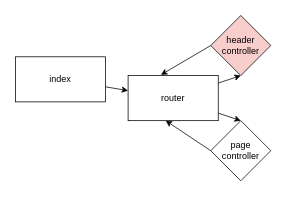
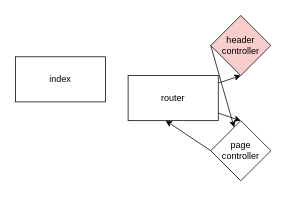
  <mxCell id="0" />
  <mxCell id="1" parent="0" />
- <mxCell id="2" value="" style="edgeStyle=none;html=1;" edge="1" parent="1" source="3" target="6"><mxGeometry relative="1" as="geometry" /></mxCell>
  <mxCell id="3" value="index" style="rounded=0;whiteSpace=wrap;html=1;" vertex="1" parent="1"><mxGeometry x="20" y="75" width="120" height="60" as="geometry" /></mxCell>
  <mxCell id="4" value="" style="edgeStyle=none;html=1;entryX=0;entryY=1;entryDx=0;entryDy=0;" edge="1" parent="1" source="6"><mxGeometry relative="1" as="geometry"><mxPoint x="320" y="100" as="targetPoint" /></mxGeometry></mxCell>
  <mxCell id="5" value="" style="edgeStyle=none;html=1;entryX=0;entryY=0;entryDx=0;entryDy=0;" edge="1" parent="1" source="6"><mxGeometry relative="1" as="geometry"><mxPoint x="320" y="160" as="targetPoint" /></mxGeometry></mxCell>
  <mxCell id="6" value="router" style="rounded=0;whiteSpace=wrap;html=1;" vertex="1" parent="1"><mxGeometry x="170" y="100" width="120" height="60" as="geometry" /></mxCell>
  <mxCell id="7" value="header&lt;br&gt;controller" style="rhombus;whiteSpace=wrap;html=1;fillColor=#f8cecc;" vertex="1" parent="1"><mxGeometry x="280" y="20" width="80" height="80" as="geometry" /></mxCell>
  <mxCell id="8" value="page&lt;br&gt;controller" style="rhombus;whiteSpace=wrap;html=1;" vertex="1" parent="1"><mxGeometry x="280" y="160" width="80" height="80" as="geometry" /></mxCell>
- <mxCell id="9" value="" style="endArrow=classic;html=1;exitX=0;exitY=0.5;exitDx=0;exitDy=0;entryX=0.364;entryY=-0.017;entryDx=0;entryDy=0;entryPerimeter=0;" edge="1" parent="1" source="7" target="6"><mxGeometry width="50" height="50" relative="1" as="geometry"><mxPoint x="300" y="130" as="sourcePoint" /><mxPoint x="350" y="80" as="targetPoint" /></mxGeometry></mxCell>
+ <mxCell id="9" value="" style="endArrow=classic;html=1;exitX=0;exitY=0.5;exitDx=0;exitDy=0;" edge="1" parent="1" source="7" target="8"><mxGeometry width="50" height="50" relative="1" as="geometry"><mxPoint x="300" y="130" as="sourcePoint" /><mxPoint x="350" y="80" as="targetPoint" /></mxGeometry></mxCell>
  <mxCell id="10" value="" style="endArrow=classic;html=1;exitX=0;exitY=0.5;exitDx=0;exitDy=0;entryX=0.417;entryY=1;entryDx=0;entryDy=0;entryPerimeter=0;" edge="1" parent="1" source="8" target="6"><mxGeometry width="50" height="50" relative="1" as="geometry"><mxPoint x="300" y="130" as="sourcePoint" /><mxPoint x="350" y="80" as="targetPoint" /></mxGeometry></mxCell>
